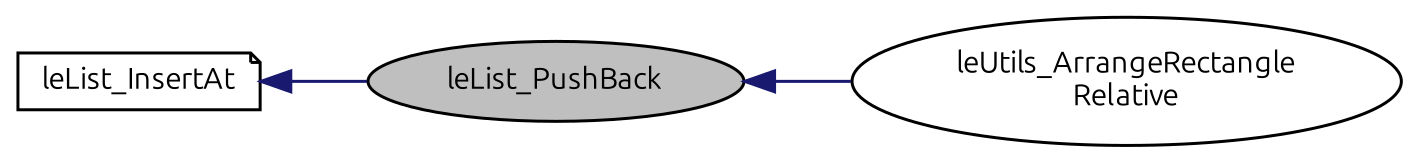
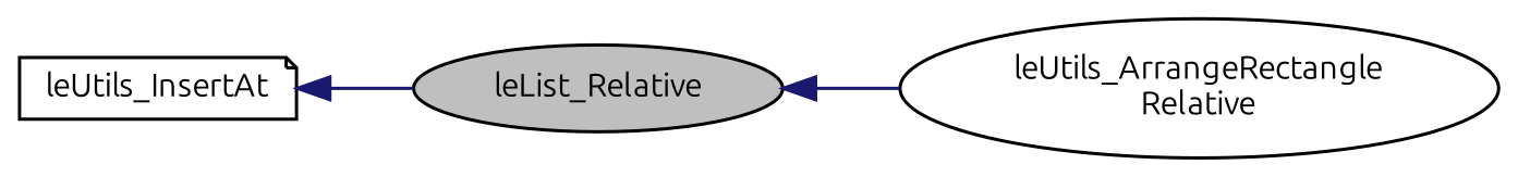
  digraph {
    fontname=Ubuntu
    rankdir=LR
    node [color=black fillcolor=white fontname=Ubuntu fontsize=10 shape=ellipse style=filled]
    edge [color=midnightblue dir=back fontname=Ubuntu fontsize=10 labelfontname=Helvetica labelfontsize=10 style=solid]
-   n1 [fillcolor=grey75 fontcolor=black height=0.2 label=leList_PushBack width=0.4]
+   n1 [fillcolor=grey75 fontcolor=black height=0.2 label=leList_Relative width=0.4]
    n2 [height=0.2 label="leUtils_ArrangeRectangle\lRelative" width=0.4]
-   n3 [height=0.2 label=leList_InsertAt shape=note width=0.4]
+   n3 [height=0.2 label=leUtils_InsertAt shape=note width=0.4]
    n1 -> n2
    n3 -> n1
  }
